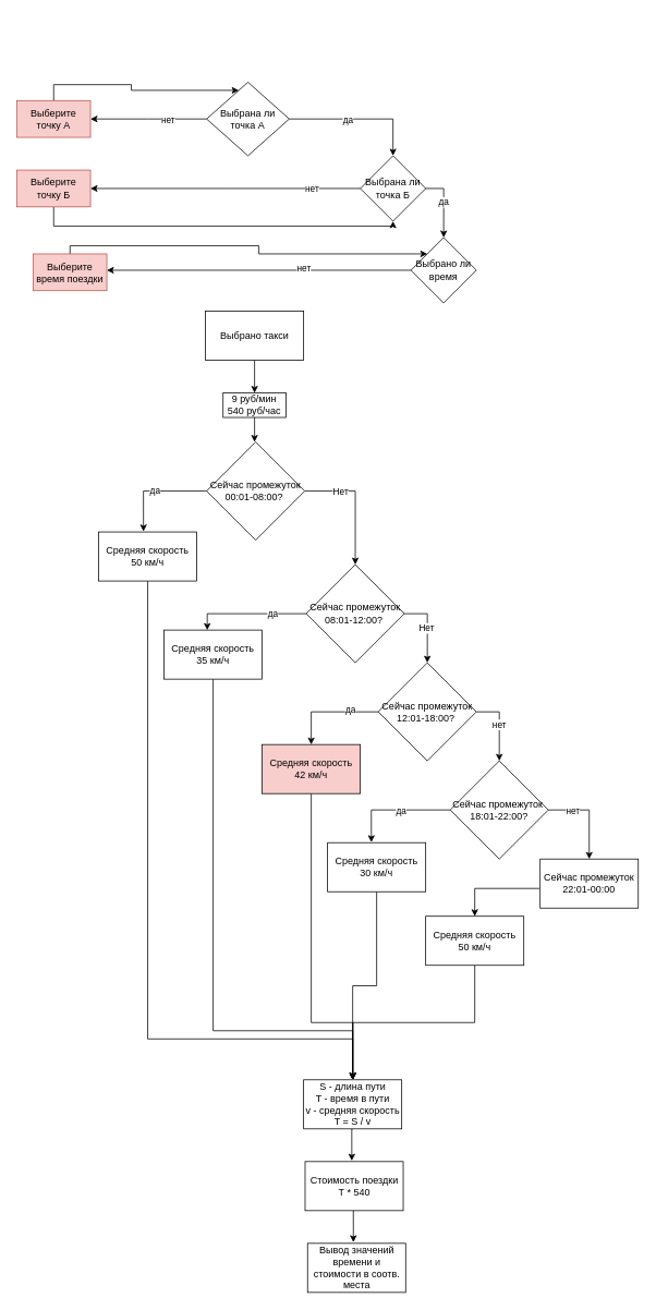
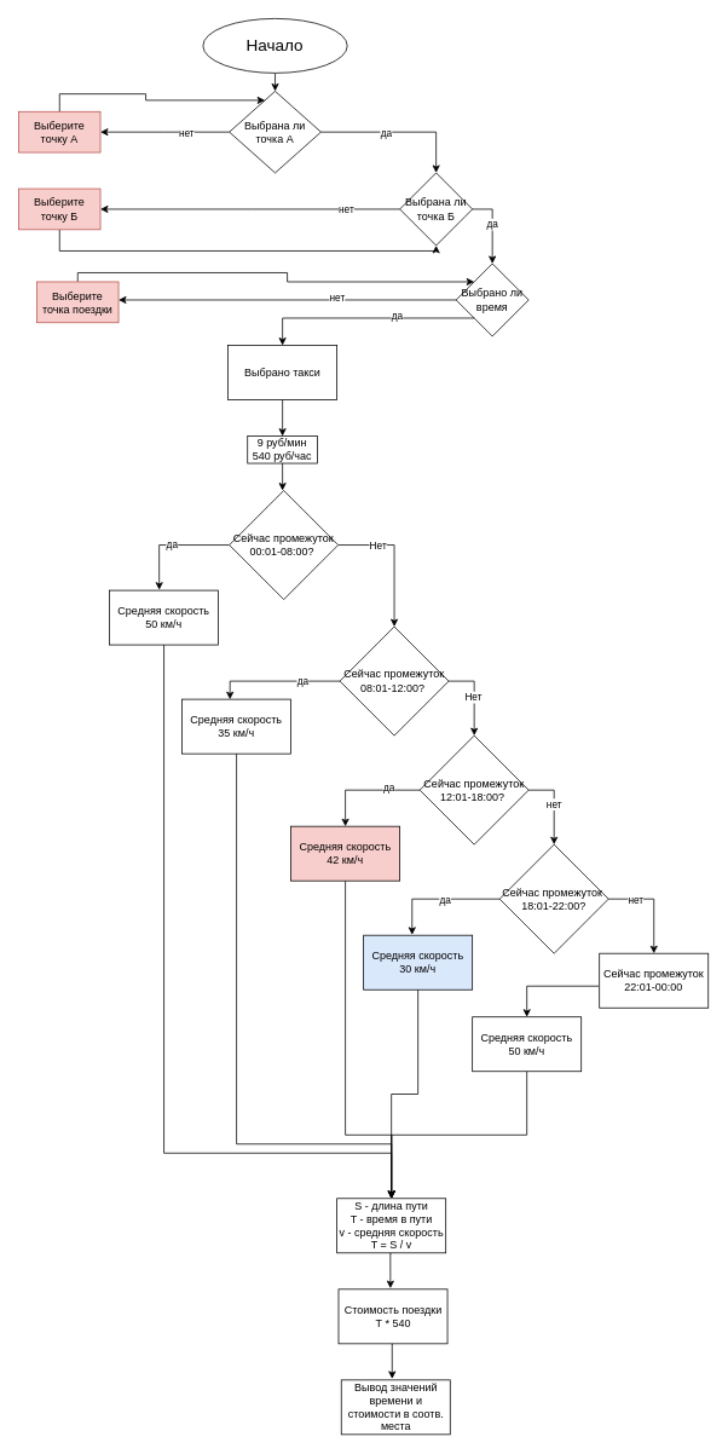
  <mxCell id="0" />
  <mxCell id="1" parent="0" />
+ <mxCell id="2" style="edgeStyle=orthogonalEdgeStyle;rounded=0;orthogonalLoop=1;jettySize=auto;html=1;exitX=0.5;exitY=1;exitDx=0;exitDy=0;entryX=0.5;entryY=0;entryDx=0;entryDy=0;" parent="1" source="3" target="14" edge="1"><mxGeometry relative="1" as="geometry" /></mxCell>
+ <mxCell id="3" value="&lt;font style=&quot;font-size: 18px&quot;&gt;Начало&lt;/font&gt;" style="ellipse;whiteSpace=wrap;html=1;" parent="1" vertex="1"><mxGeometry x="223.1" y="20" width="159" height="60" as="geometry" /></mxCell>
  <mxCell id="4" style="edgeStyle=orthogonalEdgeStyle;rounded=0;orthogonalLoop=1;jettySize=auto;html=1;exitX=0.5;exitY=1;exitDx=0;exitDy=0;" parent="1" source="5" target="7" edge="1"><mxGeometry relative="1" as="geometry" /></mxCell>
  <mxCell id="5" value="Выбрано такси&lt;br&gt;" style="rounded=0;whiteSpace=wrap;html=1;" parent="1" vertex="1"><mxGeometry x="250.7" y="380" width="120" height="60" as="geometry" /></mxCell>
  <mxCell id="6" style="edgeStyle=orthogonalEdgeStyle;rounded=0;orthogonalLoop=1;jettySize=auto;html=1;exitX=0.5;exitY=1;exitDx=0;exitDy=0;entryX=0.5;entryY=0;entryDx=0;entryDy=0;" parent="1" source="7" edge="1"><mxGeometry relative="1" as="geometry"><mxPoint x="310.7" y="540" as="targetPoint" /></mxGeometry></mxCell>
  <mxCell id="7" value="9 руб/мин&lt;br&gt;540 руб/час" style="rounded=0;whiteSpace=wrap;html=1;" parent="1" vertex="1"><mxGeometry x="272.2" y="480" width="77" height="30" as="geometry" /></mxCell>
  <mxCell id="8" style="edgeStyle=orthogonalEdgeStyle;rounded=0;orthogonalLoop=1;jettySize=auto;html=1;exitX=0.5;exitY=1;exitDx=0;exitDy=0;entryX=0.476;entryY=-0.017;entryDx=0;entryDy=0;entryPerimeter=0;" parent="1" source="9" target="26" edge="1"><mxGeometry relative="1" as="geometry" /></mxCell>
  <mxCell id="9" value="S - длина пути&lt;br&gt;T - время в пути&lt;br&gt;v - средняя скорость&lt;br&gt;T = S / v" style="rounded=0;whiteSpace=wrap;html=1;" parent="1" vertex="1"><mxGeometry x="370.7" y="1320" width="120" height="60" as="geometry" /></mxCell>
  <mxCell id="10" style="edgeStyle=orthogonalEdgeStyle;rounded=0;orthogonalLoop=1;jettySize=auto;html=1;exitX=0;exitY=0.5;exitDx=0;exitDy=0;" parent="1" source="14" edge="1"><mxGeometry relative="1" as="geometry"><mxPoint x="110" y="145" as="targetPoint" /></mxGeometry></mxCell>
  <mxCell id="11" value="нет" style="edgeLabel;html=1;align=center;verticalAlign=middle;resizable=0;points=[];" parent="10" vertex="1" connectable="0"><mxGeometry x="-0.33" relative="1" as="geometry"><mxPoint as="offset" /></mxGeometry></mxCell>
  <mxCell id="12" style="edgeStyle=orthogonalEdgeStyle;rounded=0;orthogonalLoop=1;jettySize=auto;html=1;exitX=1;exitY=0.5;exitDx=0;exitDy=0;entryX=0.5;entryY=0;entryDx=0;entryDy=0;" parent="1" source="14" target="19" edge="1"><mxGeometry relative="1" as="geometry" /></mxCell>
  <mxCell id="13" value="да" style="edgeLabel;html=1;align=center;verticalAlign=middle;resizable=0;points=[];" parent="12" vertex="1" connectable="0"><mxGeometry x="-0.177" relative="1" as="geometry"><mxPoint as="offset" /></mxGeometry></mxCell>
  <mxCell id="14" value="Выбрана ли точка А" style="rhombus;whiteSpace=wrap;html=1;" parent="1" vertex="1"><mxGeometry x="252.1" y="100" width="101" height="90" as="geometry" /></mxCell>
  <mxCell id="15" style="edgeStyle=orthogonalEdgeStyle;rounded=0;orthogonalLoop=1;jettySize=auto;html=1;exitX=0;exitY=0.5;exitDx=0;exitDy=0;entryX=1;entryY=0.5;entryDx=0;entryDy=0;" parent="1" source="19" edge="1"><mxGeometry relative="1" as="geometry"><mxPoint x="110" y="230" as="targetPoint" /></mxGeometry></mxCell>
  <mxCell id="16" value="нет" style="edgeLabel;html=1;align=center;verticalAlign=middle;resizable=0;points=[];" parent="15" vertex="1" connectable="0"><mxGeometry x="-0.634" y="-1" relative="1" as="geometry"><mxPoint as="offset" /></mxGeometry></mxCell>
  <mxCell id="17" style="edgeStyle=orthogonalEdgeStyle;rounded=0;orthogonalLoop=1;jettySize=auto;html=1;exitX=1;exitY=0.5;exitDx=0;exitDy=0;entryX=0.5;entryY=0;entryDx=0;entryDy=0;" parent="1" source="19" target="24" edge="1"><mxGeometry relative="1" as="geometry" /></mxCell>
  <mxCell id="18" value="да&lt;br&gt;" style="edgeLabel;html=1;align=center;verticalAlign=middle;resizable=0;points=[];" parent="17" vertex="1" connectable="0"><mxGeometry x="-0.073" y="-1" relative="1" as="geometry"><mxPoint as="offset" /></mxGeometry></mxCell>
  <mxCell id="19" value="Выбрана ли точка Б" style="rhombus;whiteSpace=wrap;html=1;fillColor=none;" parent="1" vertex="1"><mxGeometry x="440" y="190" width="80" height="80" as="geometry" /></mxCell>
  <mxCell id="20" style="edgeStyle=orthogonalEdgeStyle;rounded=0;orthogonalLoop=1;jettySize=auto;html=1;exitX=0;exitY=0.5;exitDx=0;exitDy=0;" parent="1" source="24" edge="1"><mxGeometry relative="1" as="geometry"><mxPoint x="130" y="330" as="targetPoint" /></mxGeometry></mxCell>
  <mxCell id="21" value="нет" style="edgeLabel;html=1;align=center;verticalAlign=middle;resizable=0;points=[];" parent="20" vertex="1" connectable="0"><mxGeometry x="-0.289" y="-3" relative="1" as="geometry"><mxPoint as="offset" /></mxGeometry></mxCell>
+ <mxCell id="22" style="edgeStyle=orthogonalEdgeStyle;rounded=0;orthogonalLoop=1;jettySize=auto;html=1;exitX=0;exitY=1;exitDx=0;exitDy=0;entryX=0.5;entryY=0;entryDx=0;entryDy=0;" parent="1" source="24" target="5" edge="1"><mxGeometry relative="1" as="geometry" /></mxCell>
+ <mxCell id="23" value="да" style="edgeLabel;html=1;align=center;verticalAlign=middle;resizable=0;points=[];" parent="22" vertex="1" connectable="0"><mxGeometry x="-0.289" y="-3" relative="1" as="geometry"><mxPoint as="offset" /></mxGeometry></mxCell>
  <mxCell id="24" value="Выбрано ли время" style="rhombus;whiteSpace=wrap;html=1;fillColor=none;" parent="1" vertex="1"><mxGeometry x="502" y="290" width="80" height="80" as="geometry" /></mxCell>
  <mxCell id="25" style="edgeStyle=orthogonalEdgeStyle;rounded=0;orthogonalLoop=1;jettySize=auto;html=1;exitX=0.5;exitY=1;exitDx=0;exitDy=0;entryX=0.467;entryY=-0.016;entryDx=0;entryDy=0;entryPerimeter=0;" parent="1" source="26" edge="1"><mxGeometry relative="1" as="geometry"><mxPoint x="431.54" y="1518.72" as="targetPoint" /></mxGeometry></mxCell>
  <mxCell id="26" value="&lt;div&gt;Стоимость поездки&lt;/div&gt;&lt;div&gt;T * 540&lt;/div&gt;" style="rounded=0;whiteSpace=wrap;html=1;" parent="1" vertex="1"><mxGeometry x="372.5" y="1420" width="120" height="60" as="geometry" /></mxCell>
  <mxCell id="27" value="Вывод значений времени и стоимости в соотв. места" style="rounded=0;whiteSpace=wrap;html=1;" parent="1" vertex="1"><mxGeometry x="375.5" y="1520" width="120" height="60" as="geometry" /></mxCell>
  <mxCell id="28" style="edgeStyle=orthogonalEdgeStyle;rounded=0;orthogonalLoop=1;jettySize=auto;html=1;exitX=0.5;exitY=0;exitDx=0;exitDy=0;" edge="1" parent="1" source="29" target="14"><mxGeometry relative="1" as="geometry"><Array as="points"><mxPoint x="65" y="103" /><mxPoint x="160" y="103" /><mxPoint x="160" y="110" /></Array></mxGeometry></mxCell>
  <mxCell id="29" value="&lt;span&gt;Выберите точку А&lt;/span&gt;" style="rounded=0;whiteSpace=wrap;html=1;fillColor=#f8cecc;strokeColor=#b85450;" parent="1" vertex="1"><mxGeometry x="20" y="122.5" width="90" height="45" as="geometry" /></mxCell>
  <mxCell id="30" style="edgeStyle=orthogonalEdgeStyle;rounded=0;orthogonalLoop=1;jettySize=auto;html=1;exitX=0.5;exitY=1;exitDx=0;exitDy=0;" edge="1" parent="1" source="31" target="19"><mxGeometry relative="1" as="geometry"><mxPoint x="450" y="300" as="targetPoint" /><Array as="points"><mxPoint x="65" y="276" /><mxPoint x="480" y="276" /></Array></mxGeometry></mxCell>
  <mxCell id="31" value="&lt;span&gt;Выберите точку Б&lt;/span&gt;" style="rounded=0;whiteSpace=wrap;html=1;fillColor=#f8cecc;strokeColor=#b85450;" parent="1" vertex="1"><mxGeometry x="20" y="207.5" width="90" height="45" as="geometry" /></mxCell>
  <mxCell id="32" style="edgeStyle=orthogonalEdgeStyle;rounded=0;orthogonalLoop=1;jettySize=auto;html=1;exitX=0.5;exitY=0;exitDx=0;exitDy=0;" edge="1" parent="1" source="33" target="24"><mxGeometry relative="1" as="geometry"><Array as="points"><mxPoint x="85" y="300" /><mxPoint x="316" y="300" /><mxPoint x="316" y="310" /></Array></mxGeometry></mxCell>
- <mxCell id="33" value="&lt;span&gt;Выберите время поездки&lt;br&gt;&lt;/span&gt;" style="rounded=0;whiteSpace=wrap;html=1;fillColor=#f8cecc;strokeColor=#b85450;" parent="1" vertex="1"><mxGeometry x="40" y="310" width="90" height="45" as="geometry" /></mxCell>
+ <mxCell id="33" value="&lt;span&gt;Выберите точка поездки&lt;br&gt;&lt;/span&gt;" style="rounded=0;whiteSpace=wrap;html=1;fillColor=#f8cecc;strokeColor=#b85450;" parent="1" vertex="1"><mxGeometry x="40" y="310" width="90" height="45" as="geometry" /></mxCell>
  <mxCell id="34" style="edgeStyle=orthogonalEdgeStyle;rounded=0;orthogonalLoop=1;jettySize=auto;html=1;exitX=1;exitY=0.5;exitDx=0;exitDy=0;entryX=0.5;entryY=0;entryDx=0;entryDy=0;" parent="1" source="37" target="42" edge="1"><mxGeometry relative="1" as="geometry" /></mxCell>
  <mxCell id="35" value="Нет" style="edgeLabel;html=1;align=center;verticalAlign=middle;resizable=0;points=[];" parent="34" vertex="1" connectable="0"><mxGeometry x="-0.437" y="-3" relative="1" as="geometry"><mxPoint y="-3" as="offset" /></mxGeometry></mxCell>
  <mxCell id="36" value="да" style="edgeStyle=orthogonalEdgeStyle;rounded=0;orthogonalLoop=1;jettySize=auto;html=1;exitX=0;exitY=0.5;exitDx=0;exitDy=0;entryX=0.457;entryY=-0.009;entryDx=0;entryDy=0;entryPerimeter=0;" parent="1" source="37" target="54" edge="1"><mxGeometry relative="1" as="geometry" /></mxCell>
  <mxCell id="37" value="Сейчас промежуток&lt;br&gt;00:01-08:00?&amp;nbsp;" style="rhombus;whiteSpace=wrap;html=1;" parent="1" vertex="1"><mxGeometry x="252.1" y="540" width="120" height="120" as="geometry" /></mxCell>
  <mxCell id="38" style="edgeStyle=orthogonalEdgeStyle;rounded=0;orthogonalLoop=1;jettySize=auto;html=1;exitX=1;exitY=0.5;exitDx=0;exitDy=0;entryX=0.5;entryY=0;entryDx=0;entryDy=0;" parent="1" source="42" target="46" edge="1"><mxGeometry relative="1" as="geometry" /></mxCell>
  <mxCell id="39" value="Нет&lt;br&gt;" style="edgeLabel;html=1;align=center;verticalAlign=middle;resizable=0;points=[];" parent="38" vertex="1" connectable="0"><mxGeometry x="0.038" y="-2" relative="1" as="geometry"><mxPoint as="offset" /></mxGeometry></mxCell>
  <mxCell id="40" style="edgeStyle=orthogonalEdgeStyle;rounded=0;orthogonalLoop=1;jettySize=auto;html=1;exitX=0;exitY=0.5;exitDx=0;exitDy=0;entryX=0.44;entryY=0.002;entryDx=0;entryDy=0;entryPerimeter=0;" parent="1" source="42" target="56" edge="1"><mxGeometry relative="1" as="geometry" /></mxCell>
  <mxCell id="41" value="да" style="edgeLabel;html=1;align=center;verticalAlign=middle;resizable=0;points=[];" parent="40" vertex="1" connectable="0"><mxGeometry x="-0.418" y="-1" relative="1" as="geometry"><mxPoint as="offset" /></mxGeometry></mxCell>
  <mxCell id="42" value="Сейчас промежуток&lt;br&gt;08:01-12:00?&amp;nbsp;" style="rhombus;whiteSpace=wrap;html=1;" parent="1" vertex="1"><mxGeometry x="373.9" y="690" width="120" height="120" as="geometry" /></mxCell>
  <mxCell id="43" value="нет" style="edgeStyle=orthogonalEdgeStyle;rounded=0;orthogonalLoop=1;jettySize=auto;html=1;exitX=1;exitY=0.5;exitDx=0;exitDy=0;" parent="1" source="46" target="51" edge="1"><mxGeometry relative="1" as="geometry" /></mxCell>
  <mxCell id="44" style="edgeStyle=orthogonalEdgeStyle;rounded=0;orthogonalLoop=1;jettySize=auto;html=1;exitX=0;exitY=0.5;exitDx=0;exitDy=0;entryX=0.5;entryY=0;entryDx=0;entryDy=0;" parent="1" source="46" target="58" edge="1"><mxGeometry relative="1" as="geometry" /></mxCell>
  <mxCell id="45" value="да" style="edgeLabel;html=1;align=center;verticalAlign=middle;resizable=0;points=[];" parent="44" vertex="1" connectable="0"><mxGeometry x="-0.431" y="-3" relative="1" as="geometry"><mxPoint as="offset" /></mxGeometry></mxCell>
  <mxCell id="46" value="Сейчас промежуток 12:01-18:00?&amp;nbsp;" style="rhombus;whiteSpace=wrap;html=1;" parent="1" vertex="1"><mxGeometry x="462" y="810" width="120" height="120" as="geometry" /></mxCell>
  <mxCell id="47" style="edgeStyle=orthogonalEdgeStyle;rounded=0;orthogonalLoop=1;jettySize=auto;html=1;exitX=1;exitY=0.5;exitDx=0;exitDy=0;entryX=0.5;entryY=0;entryDx=0;entryDy=0;" parent="1" source="51" target="63" edge="1"><mxGeometry relative="1" as="geometry"><mxPoint x="700.034" y="1040.034" as="targetPoint" /><Array as="points"><mxPoint x="720" y="990" /></Array></mxGeometry></mxCell>
  <mxCell id="48" value="нет" style="edgeLabel;html=1;align=center;verticalAlign=middle;resizable=0;points=[];" parent="47" vertex="1" connectable="0"><mxGeometry x="-0.686" y="-2" relative="1" as="geometry"><mxPoint x="12.76" y="-2" as="offset" /></mxGeometry></mxCell>
  <mxCell id="49" style="edgeStyle=orthogonalEdgeStyle;rounded=0;orthogonalLoop=1;jettySize=auto;html=1;exitX=0;exitY=0.5;exitDx=0;exitDy=0;entryX=0.446;entryY=-0.009;entryDx=0;entryDy=0;entryPerimeter=0;" parent="1" source="51" target="60" edge="1"><mxGeometry relative="1" as="geometry" /></mxCell>
  <mxCell id="50" value="да" style="edgeLabel;html=1;align=center;verticalAlign=middle;resizable=0;points=[];" parent="49" vertex="1" connectable="0"><mxGeometry x="-0.108" relative="1" as="geometry"><mxPoint as="offset" /></mxGeometry></mxCell>
  <mxCell id="51" value="Сейчас промежуток&amp;nbsp;&lt;br&gt;18:01-22:00?" style="rhombus;whiteSpace=wrap;html=1;" parent="1" vertex="1"><mxGeometry x="550" y="930" width="120" height="120" as="geometry" /></mxCell>
  <mxCell id="52" style="edgeStyle=orthogonalEdgeStyle;rounded=0;orthogonalLoop=1;jettySize=auto;html=1;exitX=-0.008;exitY=0.6;exitDx=0;exitDy=0;entryX=0.5;entryY=0;entryDx=0;entryDy=0;exitPerimeter=0;" parent="1" source="63" target="62" edge="1"><mxGeometry relative="1" as="geometry"><mxPoint x="640" y="1100" as="sourcePoint" /></mxGeometry></mxCell>
  <mxCell id="53" style="edgeStyle=orthogonalEdgeStyle;rounded=0;orthogonalLoop=1;jettySize=auto;html=1;exitX=0.5;exitY=1;exitDx=0;exitDy=0;entryX=0.5;entryY=0;entryDx=0;entryDy=0;" parent="1" source="54" target="9" edge="1"><mxGeometry relative="1" as="geometry"><Array as="points"><mxPoint x="180" y="1270" /><mxPoint x="431" y="1270" /></Array></mxGeometry></mxCell>
  <mxCell id="54" value="Средняя скорость&lt;br&gt;50 км/ч&lt;br&gt;" style="rounded=0;whiteSpace=wrap;html=1;" parent="1" vertex="1"><mxGeometry x="120" y="650" width="120" height="60" as="geometry" /></mxCell>
  <mxCell id="55" style="edgeStyle=orthogonalEdgeStyle;rounded=0;orthogonalLoop=1;jettySize=auto;html=1;exitX=0.5;exitY=1;exitDx=0;exitDy=0;entryX=0.5;entryY=0;entryDx=0;entryDy=0;" parent="1" source="56" target="9" edge="1"><mxGeometry relative="1" as="geometry"><Array as="points"><mxPoint x="260" y="1260" /><mxPoint x="431" y="1260" /></Array></mxGeometry></mxCell>
  <mxCell id="56" value="Средняя скорость&lt;br&gt;35 км/ч" style="rounded=0;whiteSpace=wrap;html=1;" parent="1" vertex="1"><mxGeometry x="200" y="770" width="120" height="60" as="geometry" /></mxCell>
  <mxCell id="57" style="edgeStyle=orthogonalEdgeStyle;rounded=0;orthogonalLoop=1;jettySize=auto;html=1;exitX=0.5;exitY=1;exitDx=0;exitDy=0;" parent="1" source="58" target="9" edge="1"><mxGeometry relative="1" as="geometry"><Array as="points"><mxPoint x="380" y="1250" /><mxPoint x="431" y="1250" /></Array></mxGeometry></mxCell>
  <mxCell id="58" value="Средняя скорость&lt;br&gt;42 км/ч" style="rounded=0;whiteSpace=wrap;html=1;fillColor=#f8cecc;" parent="1" vertex="1"><mxGeometry x="320" y="910" width="120" height="60" as="geometry" /></mxCell>
  <mxCell id="59" style="edgeStyle=orthogonalEdgeStyle;rounded=0;orthogonalLoop=1;jettySize=auto;html=1;exitX=0.5;exitY=1;exitDx=0;exitDy=0;" parent="1" source="60" target="9" edge="1"><mxGeometry relative="1" as="geometry"><mxPoint x="430" y="1410" as="targetPoint" /></mxGeometry></mxCell>
- <mxCell id="60" value="Средняя скорость&lt;br&gt;30 км/ч" style="rounded=0;whiteSpace=wrap;html=1;" parent="1" vertex="1"><mxGeometry x="400" y="1030" width="120" height="60" as="geometry" /></mxCell>
+ <mxCell id="60" value="Средняя скорость&lt;br&gt;30 км/ч" style="rounded=0;whiteSpace=wrap;html=1;fillColor=#dae8fc;" parent="1" vertex="1"><mxGeometry x="400" y="1030" width="120" height="60" as="geometry" /></mxCell>
  <mxCell id="61" style="edgeStyle=orthogonalEdgeStyle;rounded=0;orthogonalLoop=1;jettySize=auto;html=1;exitX=0.5;exitY=1;exitDx=0;exitDy=0;entryX=0.5;entryY=0;entryDx=0;entryDy=0;" parent="1" source="62" target="9" edge="1"><mxGeometry relative="1" as="geometry" /></mxCell>
  <mxCell id="62" value="Средняя скорость&lt;br&gt;50 км/ч&lt;br&gt;" style="rounded=0;whiteSpace=wrap;html=1;" parent="1" vertex="1"><mxGeometry x="520" y="1120" width="120" height="60" as="geometry" /></mxCell>
  <mxCell id="63" value="&lt;span&gt;Сейчас промежуток&lt;/span&gt;&lt;br&gt;&lt;span&gt;22:01-00:00&lt;/span&gt;" style="rounded=0;whiteSpace=wrap;html=1;" parent="1" vertex="1"><mxGeometry x="660" y="1050" width="120" height="60" as="geometry" /></mxCell>
